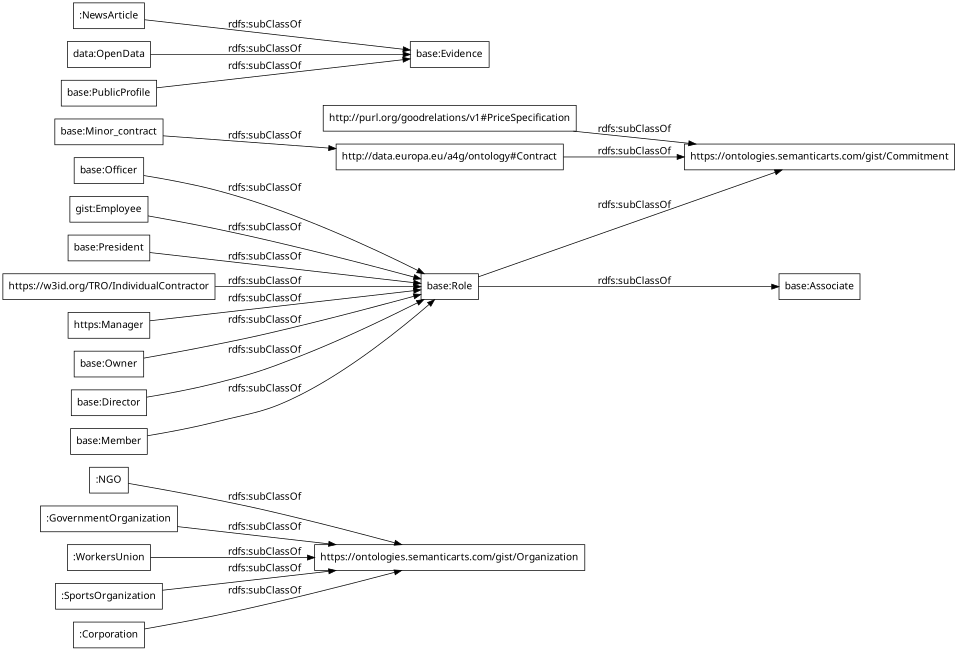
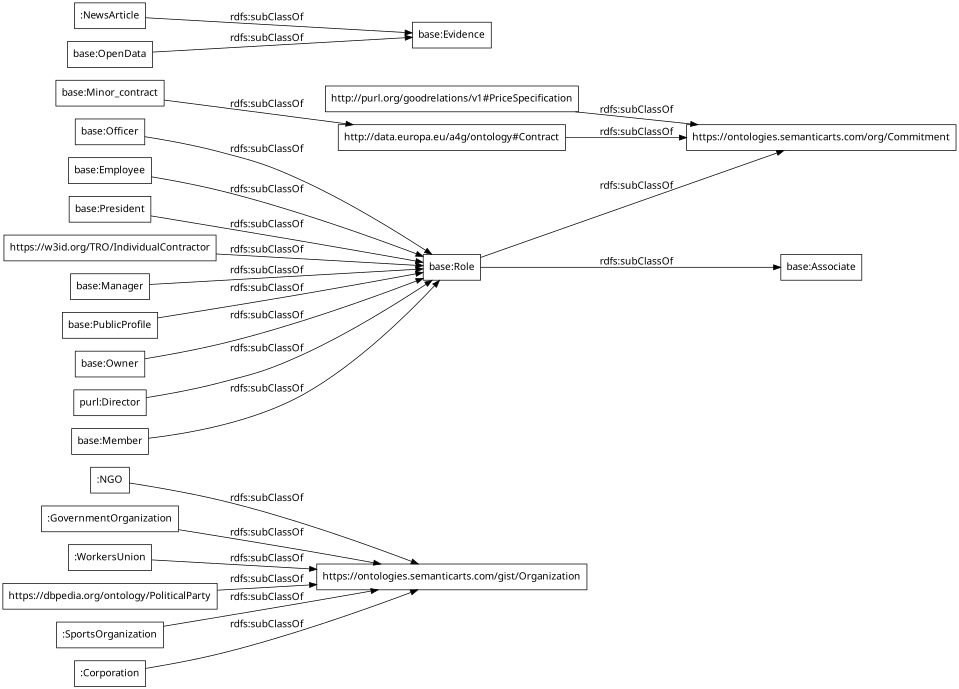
  digraph {
    fontname="Noto Sans"
    rankdir=LR
    node [color=black fontname="Noto Sans" shape=rectangle]
    edge [fontname="Noto Sans"]
    ":NGO"
    "https://ontologies.semanticarts.com/gist/Organization"
    ":GovernmentOrganization"
    "base:Officer"
    "base:Role"
-   "https://ontologies.semanticarts.com/gist/Commitment"
+   "https://ontologies.semanticarts.com/gist/Commitment" [label="https://ontologies.semanticarts.com/org/Commitment"]
    "base:Associate"
    "base:President"
    "https://w3id.org/TRO/IndividualContractor"
    ":WorkersUnion"
-   "base:Manager" [label="https:Manager"]
+   "base:Manager"
    ":NewsArticle"
    "base:Evidence"
-   "base:OpenData" [label="data:OpenData"]
+   "base:OpenData"
    "http://data.europa.eu/a4g/ontology#Contract"
    "base:PublicProfile"
    "base:Owner"
    "http://purl.org/goodrelations/v1#PriceSpecification"
-   "base:Director"
+   "base:Director" [label="purl:Director"]
+   "https://dbpedia.org/ontology/PoliticalParty"
    "base:Member"
-   "base:Employee" [label="gist:Employee"]
+   "base:Employee"
    ":SportsOrganization"
    ":Corporation"
    "base:Minor_contract"
    ":NGO" -> "https://ontologies.semanticarts.com/gist/Organization" [label="rdfs:subClassOf"]
    ":GovernmentOrganization" -> "https://ontologies.semanticarts.com/gist/Organization" [label="rdfs:subClassOf"]
    "base:Officer" -> "base:Role" [label="rdfs:subClassOf"]
    "base:Role" -> "https://ontologies.semanticarts.com/gist/Commitment" [label="rdfs:subClassOf"]
    "base:Role" -> "base:Associate" [label="rdfs:subClassOf"]
    "base:President" -> "base:Role" [label="rdfs:subClassOf"]
    "https://w3id.org/TRO/IndividualContractor" -> "base:Role" [label="rdfs:subClassOf"]
    ":WorkersUnion" -> "https://ontologies.semanticarts.com/gist/Organization" [label="rdfs:subClassOf"]
    "base:Manager" -> "base:Role" [label="rdfs:subClassOf"]
    ":NewsArticle" -> "base:Evidence" [label="rdfs:subClassOf"]
    "base:OpenData" -> "base:Evidence" [label="rdfs:subClassOf"]
    "http://data.europa.eu/a4g/ontology#Contract" -> "https://ontologies.semanticarts.com/gist/Commitment" [label="rdfs:subClassOf"]
-   "base:PublicProfile" -> "base:Evidence" [label="rdfs:subClassOf"]
+   "base:PublicProfile" -> "base:Role" [label="rdfs:subClassOf"]
    "base:Owner" -> "base:Role" [label="rdfs:subClassOf"]
    "http://purl.org/goodrelations/v1#PriceSpecification" -> "https://ontologies.semanticarts.com/gist/Commitment" [label="rdfs:subClassOf"]
    "base:Director" -> "base:Role" [label="rdfs:subClassOf"]
+   "https://dbpedia.org/ontology/PoliticalParty" -> "https://ontologies.semanticarts.com/gist/Organization" [label="rdfs:subClassOf"]
    "base:Member" -> "base:Role" [label="rdfs:subClassOf"]
    "base:Employee" -> "base:Role" [label="rdfs:subClassOf"]
    ":SportsOrganization" -> "https://ontologies.semanticarts.com/gist/Organization" [label="rdfs:subClassOf"]
    ":Corporation" -> "https://ontologies.semanticarts.com/gist/Organization" [label="rdfs:subClassOf"]
    "base:Minor_contract" -> "http://data.europa.eu/a4g/ontology#Contract" [label="rdfs:subClassOf"]
  }
